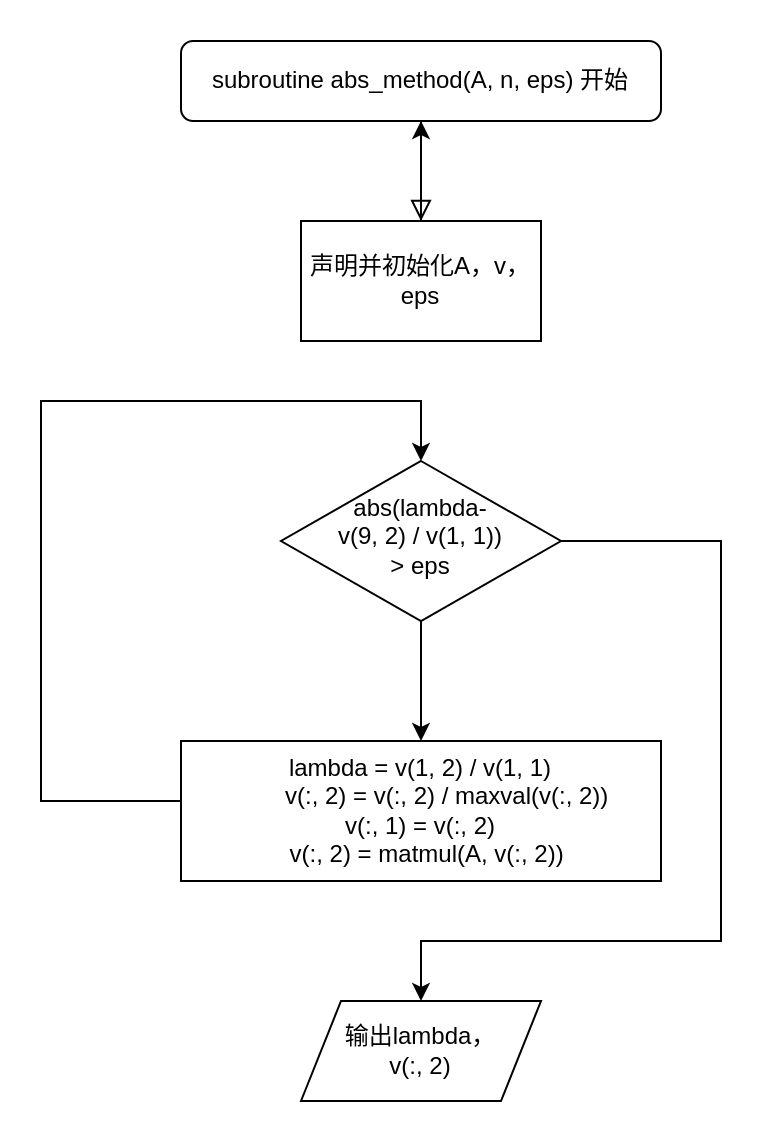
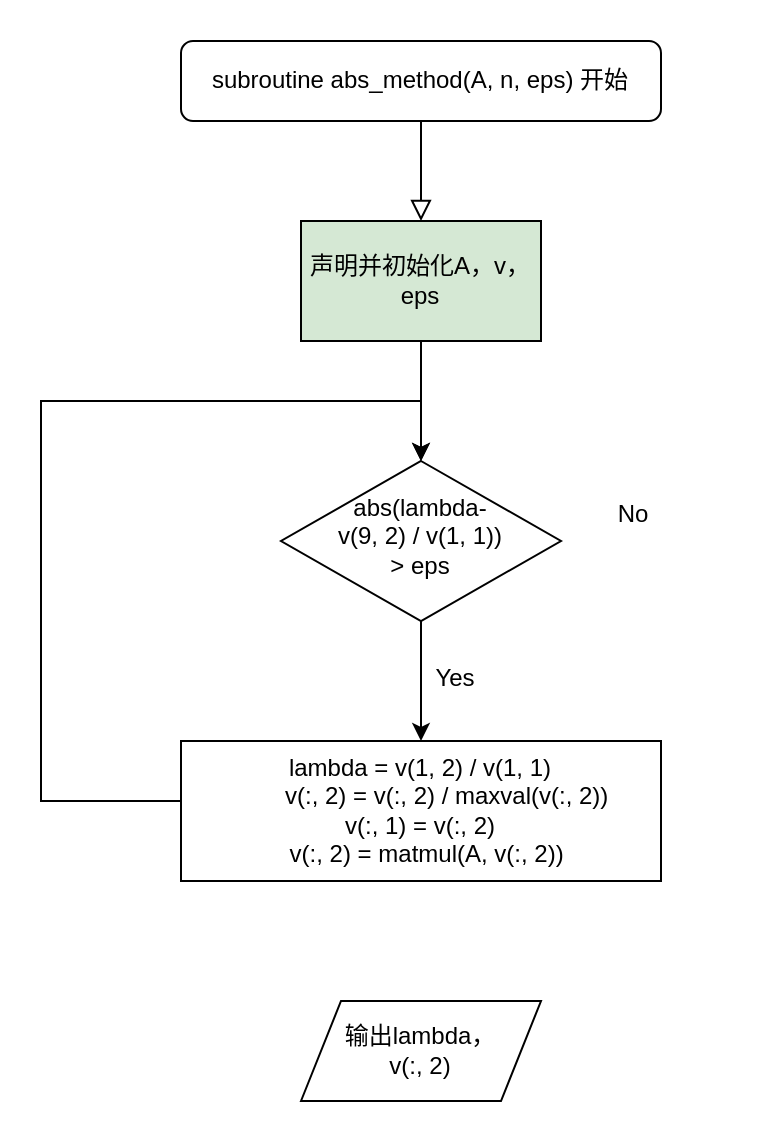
  <mxCell id="0" />
  <mxCell id="1" parent="0" />
  <mxCell id="2" value="" style="rounded=0;html=1;jettySize=auto;orthogonalLoop=1;fontSize=11;endArrow=block;endFill=0;endSize=8;strokeWidth=1;shadow=0;labelBackgroundColor=none;edgeStyle=orthogonalEdgeStyle;" parent="1" source="3" edge="1"><mxGeometry relative="1" as="geometry"><mxPoint x="210" y="110" as="targetPoint" /></mxGeometry></mxCell>
  <mxCell id="3" value="subroutine abs_method(A, n, eps) 开始" style="rounded=1;whiteSpace=wrap;html=1;fontSize=12;glass=0;strokeWidth=1;shadow=0;" parent="1" vertex="1"><mxGeometry x="90" y="20" width="240" height="40" as="geometry" /></mxCell>
  <mxCell id="4" style="edgeStyle=orthogonalEdgeStyle;rounded=0;orthogonalLoop=1;jettySize=auto;html=1;" parent="1" source="6" target="10" edge="1"><mxGeometry relative="1" as="geometry" /></mxCell>
- <mxCell id="5" style="edgeStyle=orthogonalEdgeStyle;rounded=0;orthogonalLoop=1;jettySize=auto;html=1;entryX=0.5;entryY=0;entryDx=0;entryDy=0;" parent="1" source="6" target="14" edge="1"><mxGeometry relative="1" as="geometry"><mxPoint x="210" y="480" as="targetPoint" /><Array as="points"><mxPoint x="360" y="270" /><mxPoint x="360" y="470" /><mxPoint x="210" y="470" /></Array></mxGeometry></mxCell>
  <mxCell id="6" value="abs(lambda- &lt;br&gt;v(9, 2) / v(1, 1)) &lt;br&gt;&amp;gt; eps" style="rhombus;whiteSpace=wrap;html=1;shadow=0;fontFamily=Helvetica;fontSize=12;align=center;strokeWidth=1;spacing=6;spacingTop=-4;" parent="1" vertex="1"><mxGeometry x="140" y="230" width="140" height="80" as="geometry" /></mxCell>
- <mxCell id="7" value="" style="edgeStyle=orthogonalEdgeStyle;rounded=0;orthogonalLoop=1;jettySize=auto;html=1;" parent="1" source="8" target="3" edge="1"><mxGeometry relative="1" as="geometry" /></mxCell>
- <mxCell id="8" value="声明并初始化A，v，eps" style="rounded=0;whiteSpace=wrap;html=1;" parent="1" vertex="1"><mxGeometry x="150" y="110" width="120" height="60" as="geometry" /></mxCell>
+ <mxCell id="7" value="" style="edgeStyle=orthogonalEdgeStyle;rounded=0;orthogonalLoop=1;jettySize=auto;html=1;" parent="1" source="8" target="6" edge="1"><mxGeometry relative="1" as="geometry" /></mxCell>
+ <mxCell id="8" value="声明并初始化A，v，eps" style="rounded=0;whiteSpace=wrap;html=1;fillColor=#d5e8d4;" parent="1" vertex="1"><mxGeometry x="150" y="110" width="120" height="60" as="geometry" /></mxCell>
  <mxCell id="9" style="edgeStyle=orthogonalEdgeStyle;rounded=0;orthogonalLoop=1;jettySize=auto;html=1;" parent="1" source="10" target="6" edge="1"><mxGeometry relative="1" as="geometry"><mxPoint x="20" y="200" as="targetPoint" /><Array as="points"><mxPoint x="20" y="400" /><mxPoint x="20" y="200" /><mxPoint x="210" y="200" /></Array></mxGeometry></mxCell>
  <mxCell id="10" value="&lt;div&gt;lambda = v(1, 2) / v(1, 1)&lt;/div&gt;&lt;div&gt;&amp;nbsp; &amp;nbsp; &amp;nbsp; &amp;nbsp; v(:, 2) = v(:, 2) / maxval(v(:, 2))&lt;/div&gt;&lt;div&gt;&lt;span&gt;v(:, 1) = v(:, 2)&lt;/span&gt;&lt;/div&gt;&lt;div&gt;&amp;nbsp; v(:, 2) = matmul(A, v(:, 2))&lt;/div&gt;" style="rounded=0;whiteSpace=wrap;html=1;" parent="1" vertex="1"><mxGeometry x="90" y="370" width="240" height="70" as="geometry" /></mxCell>
+ <mxCell id="11" value="Yes" style="text;html=1;resizable=0;autosize=1;align=center;verticalAlign=middle;points=[];fillColor=none;strokeColor=none;rounded=0;" parent="1" vertex="1"><mxGeometry x="212" y="329" width="30" height="20" as="geometry" /></mxCell>
+ <mxCell id="12" value="No" style="text;html=1;resizable=0;autosize=1;align=center;verticalAlign=middle;points=[];fillColor=none;strokeColor=none;rounded=0;" parent="1" vertex="1"><mxGeometry x="301" y="247" width="30" height="20" as="geometry" /></mxCell>
  <mxCell id="13" style="edgeStyle=orthogonalEdgeStyle;rounded=0;orthogonalLoop=1;jettySize=auto;html=1;exitX=0.5;exitY=1;exitDx=0;exitDy=0;" edge="1" parent="1" source="10" target="10"><mxGeometry relative="1" as="geometry" /></mxCell>
  <mxCell id="14" value="输出lambda，&lt;br&gt;v(:, 2)" style="shape=parallelogram;perimeter=parallelogramPerimeter;whiteSpace=wrap;html=1;fixedSize=1;" vertex="1" parent="1"><mxGeometry x="150" y="500" width="120" height="50" as="geometry" /></mxCell>
  <mxCell id="15" style="edgeStyle=orthogonalEdgeStyle;rounded=0;orthogonalLoop=1;jettySize=auto;html=1;exitX=0.5;exitY=1;exitDx=0;exitDy=0;" edge="1" parent="1" source="14" target="14"><mxGeometry relative="1" as="geometry" /></mxCell>
